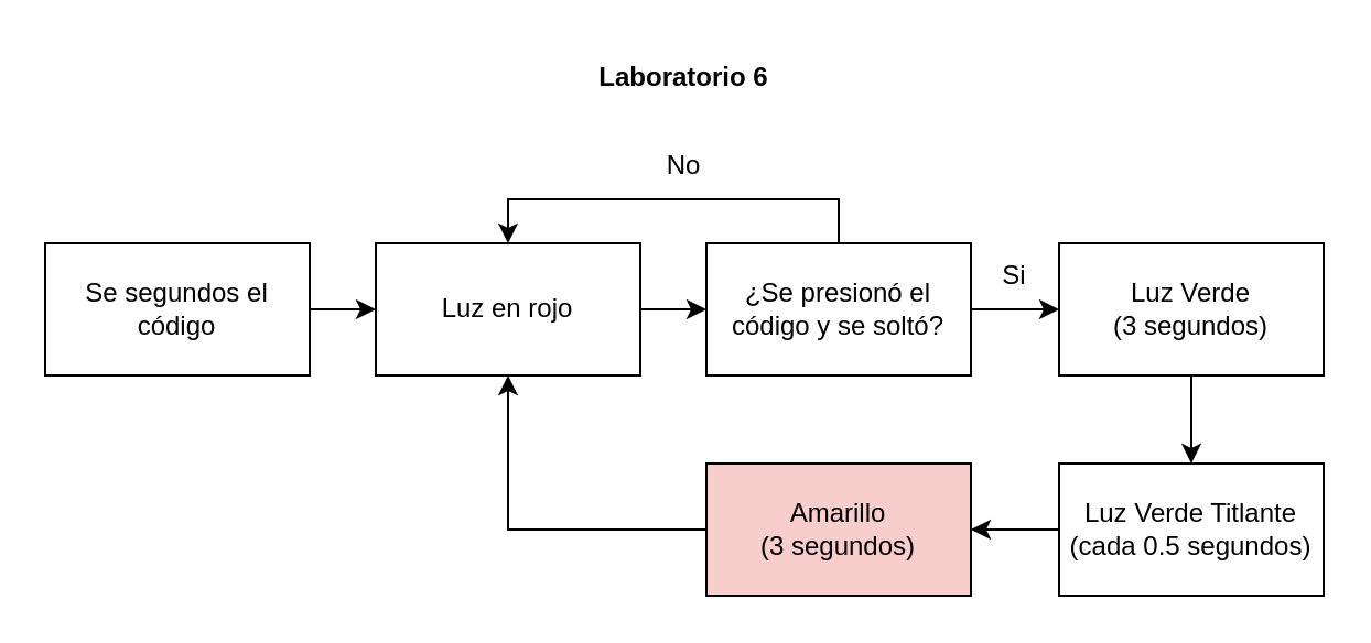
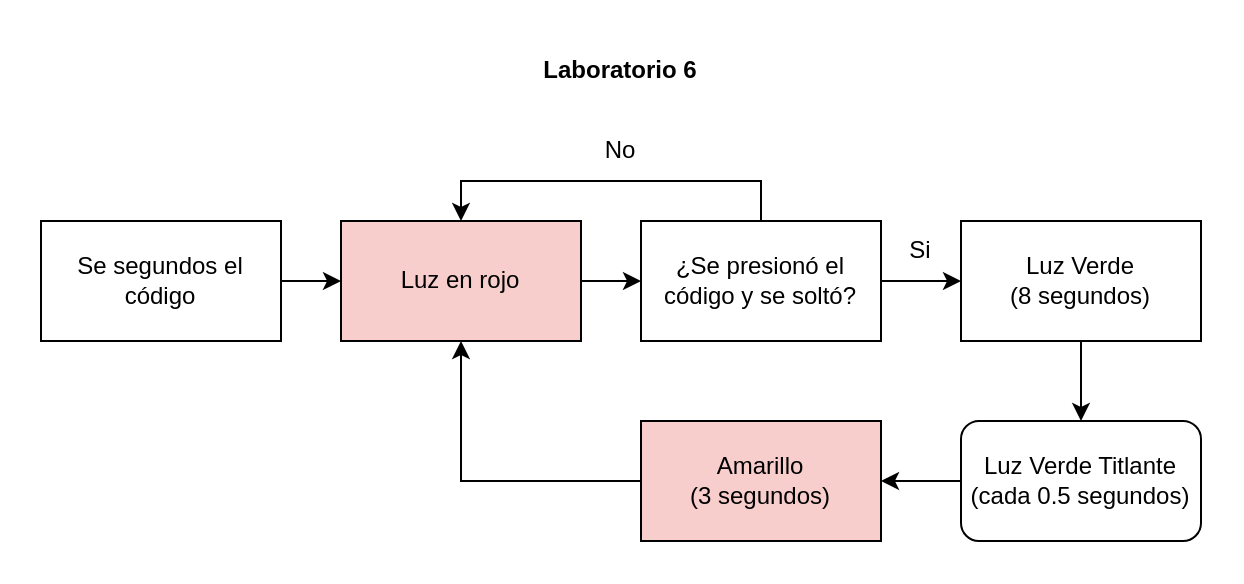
  <mxCell id="0" />
  <mxCell id="1" parent="0" />
  <mxCell id="2" value="" style="rounded=0;whiteSpace=wrap;html=1;" vertex="1" parent="1"><mxGeometry x="20" y="110" width="120" height="60" as="geometry" /></mxCell>
  <mxCell id="3" value="" style="rounded=0;whiteSpace=wrap;html=1;" vertex="1" parent="1"><mxGeometry x="320" y="110" width="120" height="60" as="geometry" /></mxCell>
  <mxCell id="4" style="edgeStyle=orthogonalEdgeStyle;rounded=0;orthogonalLoop=1;jettySize=auto;html=1;exitX=1;exitY=0.5;exitDx=0;exitDy=0;" edge="1" parent="1" source="5"><mxGeometry relative="1" as="geometry"><mxPoint x="170" y="140" as="targetPoint" /></mxGeometry></mxCell>
  <mxCell id="5" value="Se segundos el código" style="text;html=1;strokeColor=none;fillColor=none;align=center;verticalAlign=middle;whiteSpace=wrap;rounded=0;" vertex="1" parent="1"><mxGeometry x="20" y="110" width="120" height="60" as="geometry" /></mxCell>
  <mxCell id="6" style="edgeStyle=orthogonalEdgeStyle;rounded=0;orthogonalLoop=1;jettySize=auto;html=1;exitX=1;exitY=0.5;exitDx=0;exitDy=0;entryX=0;entryY=0.5;entryDx=0;entryDy=0;" edge="1" parent="1" source="7" target="13"><mxGeometry relative="1" as="geometry" /></mxCell>
  <mxCell id="7" value="¿Se presionó el código y se soltó?" style="text;html=1;strokeColor=none;fillColor=none;align=center;verticalAlign=middle;whiteSpace=wrap;rounded=0;" vertex="1" parent="1"><mxGeometry x="320" y="110" width="120" height="60" as="geometry" /></mxCell>
  <mxCell id="8" style="edgeStyle=orthogonalEdgeStyle;rounded=0;orthogonalLoop=1;jettySize=auto;html=1;exitX=0.75;exitY=0;exitDx=0;exitDy=0;entryX=0.5;entryY=0;entryDx=0;entryDy=0;" edge="1" parent="1" source="7" target="11"><mxGeometry relative="1" as="geometry"><mxPoint x="400" y="60" as="targetPoint" /><Array as="points"><mxPoint x="380" y="110" /><mxPoint x="380" y="90" /><mxPoint x="230" y="90" /></Array></mxGeometry></mxCell>
  <mxCell id="9" value="No" style="text;html=1;strokeColor=none;fillColor=none;align=center;verticalAlign=middle;whiteSpace=wrap;rounded=0;" vertex="1" parent="1"><mxGeometry x="280" y="60" width="60" height="30" as="geometry" /></mxCell>
  <mxCell id="10" style="edgeStyle=orthogonalEdgeStyle;rounded=0;orthogonalLoop=1;jettySize=auto;html=1;exitX=1;exitY=0.5;exitDx=0;exitDy=0;entryX=0;entryY=0.5;entryDx=0;entryDy=0;" edge="1" parent="1" source="11" target="7"><mxGeometry relative="1" as="geometry" /></mxCell>
- <mxCell id="11" value="Luz en rojo" style="rounded=0;whiteSpace=wrap;html=1;" vertex="1" parent="1"><mxGeometry x="170" y="110" width="120" height="60" as="geometry" /></mxCell>
+ <mxCell id="11" value="Luz en rojo" style="rounded=0;whiteSpace=wrap;html=1;fillColor=#f8cecc;" vertex="1" parent="1"><mxGeometry x="170" y="110" width="120" height="60" as="geometry" /></mxCell>
  <mxCell id="12" style="edgeStyle=orthogonalEdgeStyle;rounded=0;orthogonalLoop=1;jettySize=auto;html=1;exitX=0.5;exitY=1;exitDx=0;exitDy=0;entryX=0.5;entryY=0;entryDx=0;entryDy=0;" edge="1" parent="1" source="13" target="16"><mxGeometry relative="1" as="geometry" /></mxCell>
- <mxCell id="13" value="Luz Verde &lt;br&gt;(3 segundos)" style="rounded=0;whiteSpace=wrap;html=1;" vertex="1" parent="1"><mxGeometry x="480" y="110" width="120" height="60" as="geometry" /></mxCell>
+ <mxCell id="13" value="Luz Verde &lt;br&gt;(8 segundos)" style="rounded=0;whiteSpace=wrap;html=1;" vertex="1" parent="1"><mxGeometry x="480" y="110" width="120" height="60" as="geometry" /></mxCell>
  <mxCell id="14" value="Si" style="text;html=1;strokeColor=none;fillColor=none;align=center;verticalAlign=middle;whiteSpace=wrap;rounded=0;" vertex="1" parent="1"><mxGeometry x="430" y="110" width="60" height="30" as="geometry" /></mxCell>
  <mxCell id="15" style="edgeStyle=orthogonalEdgeStyle;rounded=0;orthogonalLoop=1;jettySize=auto;html=1;exitX=0;exitY=0.5;exitDx=0;exitDy=0;entryX=1;entryY=0.5;entryDx=0;entryDy=0;" edge="1" parent="1" source="16" target="18"><mxGeometry relative="1" as="geometry" /></mxCell>
- <mxCell id="16" value="Luz Verde Titlante&lt;br&gt;(cada 0.5 segundos)" style="rounded=0;whiteSpace=wrap;html=1;" vertex="1" parent="1"><mxGeometry x="480" y="210" width="120" height="60" as="geometry" /></mxCell>
+ <mxCell id="16" value="Luz Verde Titlante&lt;br&gt;(cada 0.5 segundos)" style="whiteSpace=wrap;html=1;rounded=1;" vertex="1" parent="1"><mxGeometry x="480" y="210" width="120" height="60" as="geometry" /></mxCell>
  <mxCell id="17" style="edgeStyle=orthogonalEdgeStyle;rounded=0;orthogonalLoop=1;jettySize=auto;html=1;exitX=0;exitY=0.5;exitDx=0;exitDy=0;entryX=0.5;entryY=1;entryDx=0;entryDy=0;" edge="1" parent="1" source="18" target="11"><mxGeometry relative="1" as="geometry" /></mxCell>
  <mxCell id="18" value="Amarillo&lt;br&gt;(3 segundos)" style="rounded=0;whiteSpace=wrap;html=1;fillColor=#f8cecc;" vertex="1" parent="1"><mxGeometry x="320" y="210" width="120" height="60" as="geometry" /></mxCell>
  <mxCell id="19" value="&lt;b&gt;Laboratorio 6&lt;/b&gt;" style="text;html=1;strokeColor=none;fillColor=none;align=center;verticalAlign=middle;whiteSpace=wrap;rounded=0;" vertex="1" parent="1"><mxGeometry x="265" y="20" width="90" height="30" as="geometry" /></mxCell>
